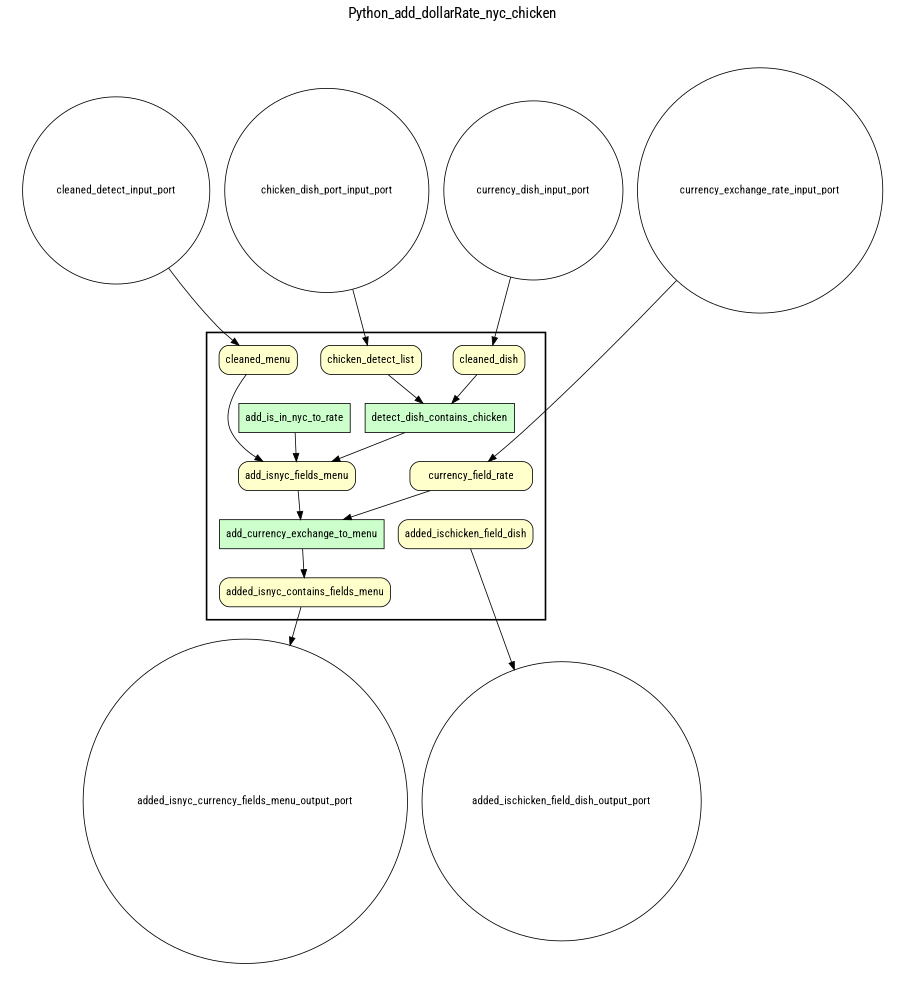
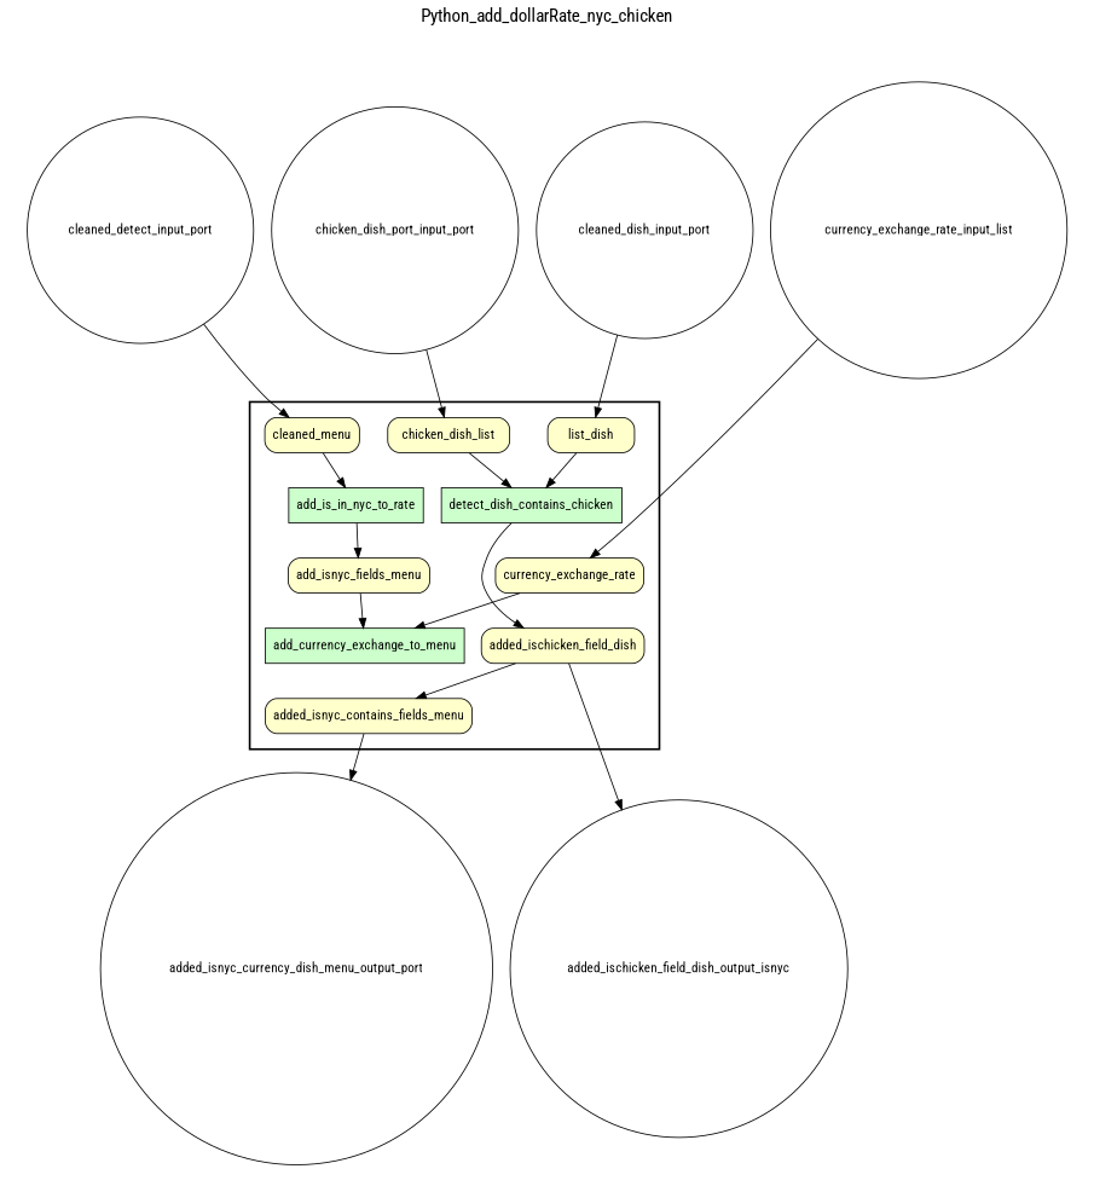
  digraph {
    fontname="Roboto Condensed"
    fontsize=18
    label=Python_add_dollarRate_nyc_chicken
    labelloc=t
    rankdir=TB
    node [fillcolor="#FFFFCC" fontname="Roboto Condensed" peripheries=1 shape=box style="rounded,filled"]
    edge [fontname="Roboto Condensed"]
    detect_dish_contains_chicken [fillcolor="#CCFFCC" style=filled]
    added_ischicken_field_dish
    n3 [fillcolor="#CCFFCC" label=add_is_in_nyc_to_rate style=filled]
    n4 [label=add_isnyc_fields_menu]
    add_currency_exchange_to_menu [fillcolor="#CCFFCC" style=filled]
    n6 [label=added_isnyc_contains_fields_menu]
-   cleaned_dish
-   chicken_dish_list [label=chicken_detect_list]
+   cleaned_dish [label=list_dish]
+   chicken_dish_list
    cleaned_menu
-   currency_exchange_rate [label=currency_field_rate]
+   currency_exchange_rate
    n11 [fillcolor="#FFFFFF" label=cleaned_detect_input_port shape=circle width=0.2]
-   cleaned_dish_input_port [fillcolor="#FFFFFF" shape=circle width=0.2 label=currency_dish_input_port]
-   currency_exchange_rate_input_port [fillcolor="#FFFFFF" shape=circle width=0.2]
+   cleaned_dish_input_port [fillcolor="#FFFFFF" shape=circle width=0.2]
+   currency_exchange_rate_input_port [fillcolor="#FFFFFF" shape=circle width=0.2 label=currency_exchange_rate_input_list]
    n14 [fillcolor="#FFFFFF" label=chicken_dish_port_input_port shape=circle width=0.2]
-   added_isnyc_currency_fields_menu_output_port [fillcolor="#FFFFFF" shape=circle width=0.2]
-   added_ischicken_field_dish_output_port [fillcolor="#FFFFFF" shape=circle width=0.2]
+   added_isnyc_currency_fields_menu_output_port [fillcolor="#FFFFFF" shape=circle width=0.2 label=added_isnyc_currency_dish_menu_output_port]
+   added_ischicken_field_dish_output_port [fillcolor="#FFFFFF" shape=circle width=0.2 label=added_ischicken_field_dish_output_isnyc]
    subgraph cluster_1 {
      color=black
      label=""
      penwidth=2
      subgraph cluster_2 {
        color=white
        label=""
        penwidth=2
        detect_dish_contains_chicken
        added_ischicken_field_dish
        n3
        n4
        add_currency_exchange_to_menu
        n6
        cleaned_dish
        chicken_dish_list
        cleaned_menu
        currency_exchange_rate
      }
    }
    subgraph cluster_3 {
      color=white
      label=""
      subgraph cluster_4 {
        color=white
        label=""
        n11
        cleaned_dish_input_port
        currency_exchange_rate_input_port
        n14
      }
    }
    subgraph cluster_5 {
      color=white
      label=""
      subgraph cluster_6 {
        color=white
        label=""
        added_isnyc_currency_fields_menu_output_port
        added_ischicken_field_dish_output_port
      }
    }
-   detect_dish_contains_chicken -> n4
+   detect_dish_contains_chicken -> added_ischicken_field_dish
    added_ischicken_field_dish -> added_ischicken_field_dish_output_port
    n3 -> n4
    n4 -> add_currency_exchange_to_menu
-   add_currency_exchange_to_menu -> n6
+   added_ischicken_field_dish -> n6
    n6 -> added_isnyc_currency_fields_menu_output_port
    cleaned_dish -> detect_dish_contains_chicken
    chicken_dish_list -> detect_dish_contains_chicken
-   cleaned_menu -> n4
+   cleaned_menu -> n3
    currency_exchange_rate -> add_currency_exchange_to_menu
    n11 -> cleaned_menu
    cleaned_dish_input_port -> cleaned_dish
    currency_exchange_rate_input_port -> currency_exchange_rate
    n14 -> chicken_dish_list
  }
